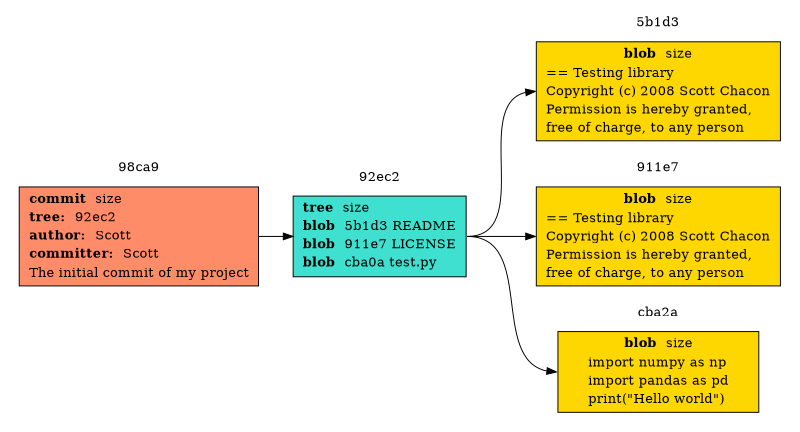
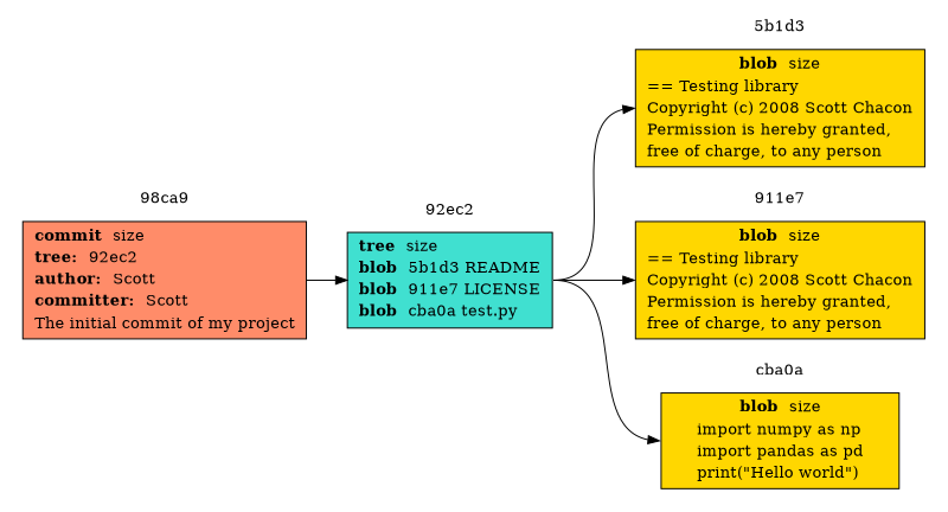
  digraph {
    rankdir=LR
    node [fillcolor=gold shape=rect style=filled]
    edge [headport=w minlen=2 tailport=e]
    n1 [fillcolor=salmon1 label=<         <table border="0" cellborder="0" cellspacing="0">             <tr><td align="left"><b>commit </b> size</td></tr>             <tr><td align="left"><b>tree: </b> 92ec2</td></tr>             <tr><td align="left"><b>author: </b> Scott</td></tr>             <tr><td align="left"><b>committer: </b> Scott</td></tr>             <tr><td>The initial commit of my project</td></tr>         </table>     >]
    n2 [fillcolor=turquoise label=<         <table border="0" cellborder="0" cellspacing="0">             <tr><td align="left"><b>tree </b> size</td></tr>             <tr><td align="left"><b>blob </b> 5b1d3 README</td></tr>             <tr><td align="left"><b>blob </b> 911e7 LICENSE</td></tr>             <tr><td align="left"><b>blob </b> cba0a test.py</td></tr>         </table>     >]
    n3 [label=<         <table border="0" cellborder="0" cellspacing="0">             <tr><td><b>blob </b> size</td></tr>             <tr><td align="left">== Testing library</td></tr>             <tr><td align="left">Copyright (c) 2008 Scott Chacon</td></tr>             <tr><td align="left">Permission is hereby granted,</td></tr>             <tr><td align="left">free of charge, to any person</td></tr>         </table>     > width=2.9]
    n4 [label=<         <table border="0" cellborder="0" cellspacing="0">             <tr><td><b>blob </b> size</td></tr>             <tr><td align="left">== Testing library</td></tr>             <tr><td align="left">Copyright (c) 2008 Scott Chacon</td></tr>             <tr><td align="left">Permission is hereby granted,</td></tr>             <tr><td align="left">free of charge, to any person</td></tr>         </table>     > width=2.9]
    n5 [label=<         <table border="0" cellborder="0" cellspacing="0">             <tr><td><b>blob </b> size</td></tr>             <tr><td align="left">import numpy as np</td></tr>             <tr><td align="left">import pandas as pd</td></tr>             <tr><td align="left">print("Hello world")</td></tr>         </table>     > width=2.9]
    subgraph cluster_1 {
      color=invis
      label="98ca9"
      n1
    }
    subgraph cluster_2 {
      color=invis
      label="92ec2"
      n2
    }
    subgraph cluster_3 {
      color=invis
      label="5b1d3"
      n3
    }
    subgraph cluster_4 {
      color=invis
      label="911e7"
      n4
    }
    subgraph cluster_5 {
      color=invis
-     label=cba2a
+     label=cba0a
      n5
    }
    n1 -> n2 [headport="" minlen="" tailport=""]
    n2 -> n3
    n2 -> n4
    n2 -> n5
  }
